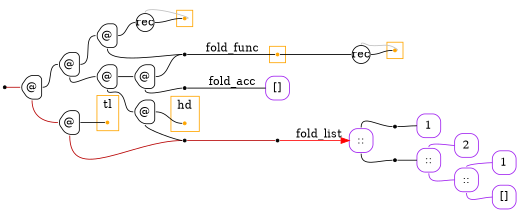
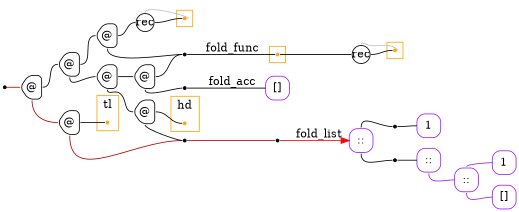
  digraph {
    labeldistance=0
    nodesep=.175
    rankdir=LR
    ranksep=.175
    node [color="#000000" fixedsize=true orientation=90 shape=point style=rounded]
    edge [arrowhead=none arrowtail=none headport=w tailport=e]
    ndcluster_nd174 [color=orange style=""]
    ndcluster_nd383 [color=orange style=""]
    ndcluster_nd488 [color=orange style=""]
    ndcluster_nd106 [color=orange style=""]
    ndcluster_nd124 [color=orange style=""]
    nd1 [color="" orientation="" style=""]
    n7 [height=.4 label="@" shape=house width=.4]
    n8 [color=purple height=.4 label=1 shape=square width=.4]
-   n9 [color=purple height=.4 label=2 shape=square width=.4]
    n10 [color=purple height=.4 label=1 shape=square width=.4]
    n11 [color=purple height=.4 label="[]" shape=square width=.4]
    n12 [color=purple height=.4 label="::" shape=square width=.4]
    n13 [color=purple height=.4 label="::" shape=square width=.4]
    n14 [color=purple height=.4 label="::" shape=square width=.4]
    n15 [label=" " color=""]
    n16 [label=" " color=""]
    n17 [height=.3 label=rec shape=circle width=.3 orientation=""]
    n18 [color=purple height=.4 label="[]" shape=square width=.4]
    n19 [height=.3 label=rec shape=circle width=.3 orientation=""]
    n20 [height=.4 label="@" shape=house width=.4]
    n21 [height=.4 label="@" shape=house width=.4]
    n22 [height=.4 label="@" shape=house width=.4]
    n23 [height=.4 label="@" shape=house width=.4]
    n24 [label=" " color=""]
    n25 [height=.4 label="@" shape=house width=.4]
    n26 [height=.4 label="@" shape=house width=.4]
    n27 [label=" " color=""]
    n28 [label=" " color=""]
    n29 [label=" " color=""]
    subgraph cluster_1 {
      color=orange
      style=fill
      ndcluster_nd174
    }
    subgraph cluster_2 {
      color=orange
      label=tl
      style=fill
      ndcluster_nd124
    }
    subgraph cluster_3 {
      color=orange
      style=fill
      ndcluster_nd383
    }
    subgraph cluster_4 {
      color=orange
      style=fill
      ndcluster_nd488
    }
    subgraph cluster_5 {
      color=orange
      label=hd
      style=fill
      ndcluster_nd106
    }
    ndcluster_nd174 -> n17 [color=black]
    nd1 -> n7 [color="#b70000"]
    n7 -> n20
    n7 -> n21 [color="#b70000" tailport=s]
    n12 -> n10 [color=purple tailport=n]
    n12 -> n11 [color=purple tailport=s]
-   n13 -> n9 [color=purple tailport=n]
    n13 -> n12 [color=purple tailport=s]
    n14 -> n15 [tailport=n]
    n14 -> n16 [tailport=s]
    n15 -> n8
    n16 -> n13
    n17 -> ndcluster_nd383 [color=grey dir=back headport=e tailport=n]
    n17 -> ndcluster_nd383
    n19 -> ndcluster_nd488 [color=grey dir=back headport=e tailport=n]
    n19 -> ndcluster_nd488
    n20 -> n22
    n20 -> n23 [tailport=s]
    n21 -> ndcluster_nd124
    n21 -> n28 [color="#b70000" tailport=s]
    n22 -> n19 [color=black]
    n22 -> n24 [tailport=s]
    n23 -> n25
    n23 -> n26 [tailport=s]
    n24 -> ndcluster_nd174 [label=fold_func]
    n25 -> n24
    n25 -> n27 [tailport=s]
    n26 -> ndcluster_nd106
    n26 -> n28 [tailport=s]
    n27 -> n18 [label=fold_acc]
    n28 -> n29 [color="#b70000"]
    n29 -> n14 [arrowhead=normal color=red label=fold_list]
  }
